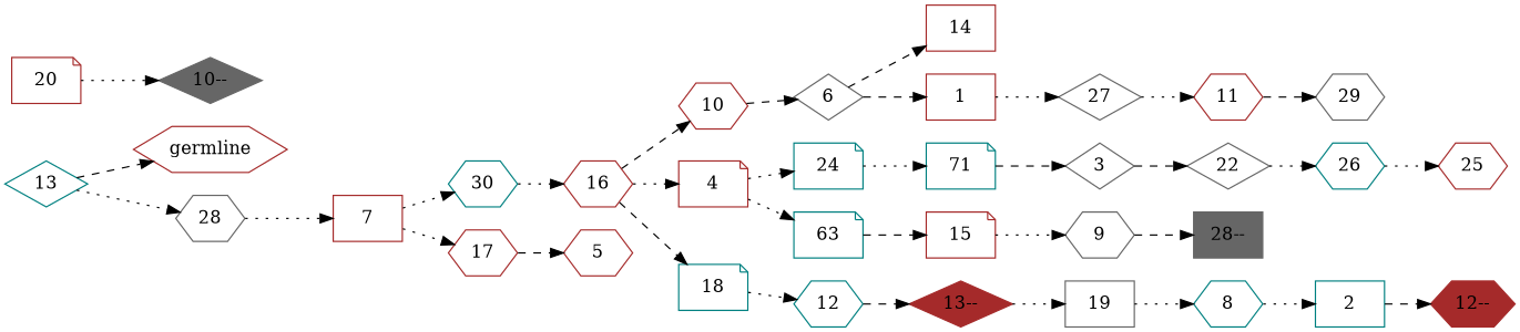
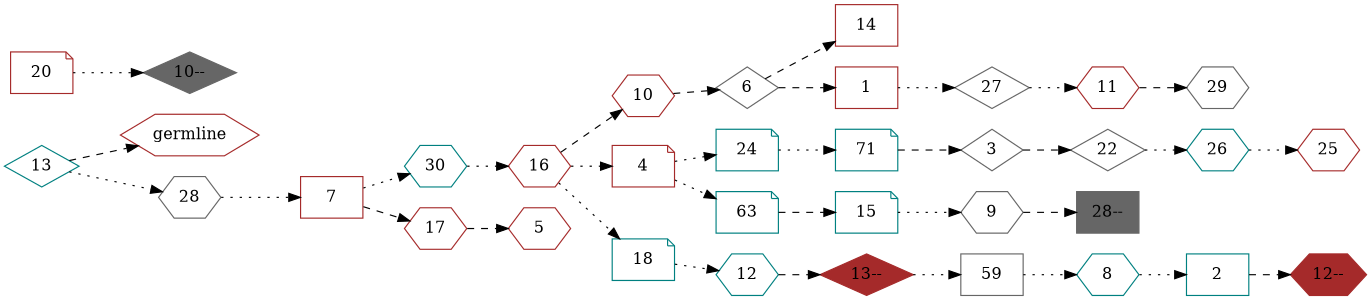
  digraph {
    rankdir=LR
    node [color=brown shape=hexagon]
    edge [style=dotted]
    n1 [label=germline]
    n2 [color=teal label=13 shape=diamond]
    n3 [color=gray40 label=28]
    n4 [label=7 shape=box]
    n5 [color=teal label=30]
    n6 [label=17]
    n7 [label=16]
    n8 [label=5]
    n9 [label=10]
    n10 [label=4 shape=note]
    n11 [color=teal label=18 shape=note]
    n12 [color=gray40 label=6 shape=diamond]
    n13 [color=teal label=24 shape=note]
    n14 [color=teal label=63 shape=note]
    n15 [color=teal label=12]
    n16 [label=14 shape=box]
    n17 [label=1 shape=box]
    n18 [color=teal label=71 shape=note]
    n19 [color=gray40 label=27 shape=diamond]
    n20 [label=11]
    n21 [color=gray40 label=29]
    n22 [label=20 shape=note]
    n23 [color=gray40 label="10--" shape=diamond style=filled]
    n24 [color=gray40 label=3 shape=diamond]
    n25 [color=gray40 label=22 shape=diamond]
    n26 [color=teal label=26]
    n27 [label=25]
-   n28 [label=15 shape=note]
+   n28 [color=teal label=15 shape=note]
    n29 [color=gray40 label=9]
    n30 [color=gray40 label="28--" shape=box style=filled]
    n31 [label="13--" shape=diamond style=filled]
-   n32 [color=gray40 label=19 shape=box]
+   n32 [color=gray40 label=59 shape=box]
    n33 [color=teal label=8]
    n34 [color=teal label=2 shape=box]
    n35 [label="12--" style=filled]
    n2 -> n1 [style=dashed]
    n2 -> n3
    n3 -> n4
    n4 -> n5
-   n4 -> n6
+   n4 -> n6 [style=dashed]
    n5 -> n7
    n6 -> n8 [style=dashed]
    n7 -> n9 [style=dashed]
    n7 -> n10
-   n7 -> n11 [style=dashed]
+   n7 -> n11
    n9 -> n12 [style=dashed]
    n10 -> n13
    n10 -> n14
    n11 -> n15
    n12 -> n16 [style=dashed]
    n12 -> n17 [style=dashed]
    n13 -> n18
    n14 -> n28 [style=dashed]
    n15 -> n31 [style=dashed]
    n17 -> n19
    n18 -> n24 [style=dashed]
    n19 -> n20
    n20 -> n21 [style=dashed]
    n22 -> n23
    n24 -> n25 [style=dashed]
    n25 -> n26
    n26 -> n27
    n28 -> n29
    n29 -> n30 [style=dashed]
    n31 -> n32
    n32 -> n33
    n33 -> n34
    n34 -> n35 [style=dashed]
  }
